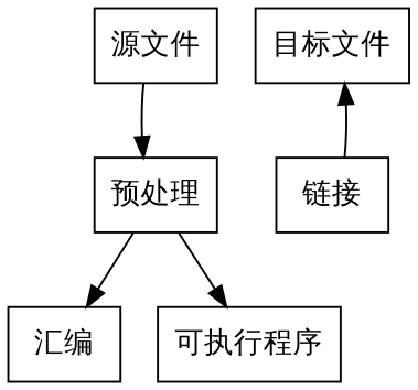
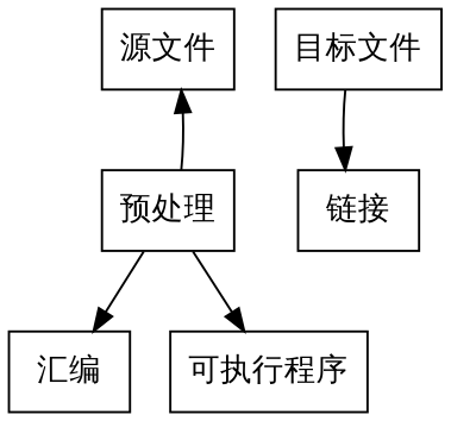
  digraph {
    fontname="Noto Sans"
    node [fontname="Noto Sans" shape=box]
    edge [fontname="Noto Sans"]
    n1 [label="源文件"]
    n2 [label="预处理"]
    n3 [label="汇编"]
    n4 [label="可执行程序"]
    n5 [label="目标文件"]
    n6 [label="链接"]
-   n1 -> n2
+   n2 -> n1
    n2 -> n3
    n2 -> n4
-   n6 -> n5
+   n5 -> n6
  }
